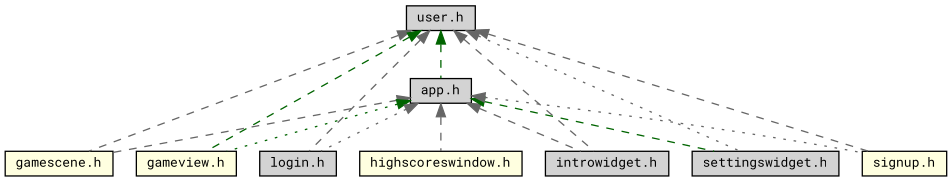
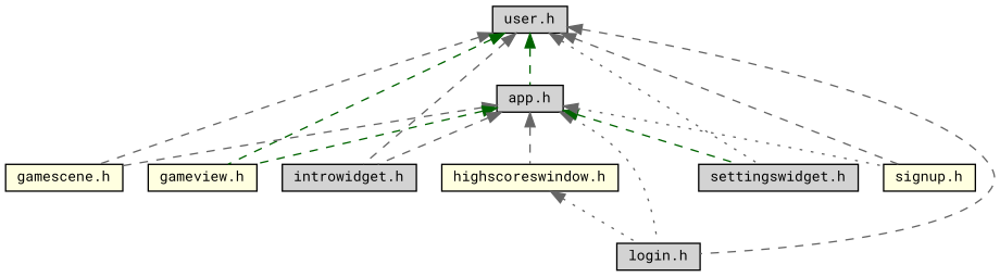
  digraph {
    fontname="Roboto Mono"
    node [color=black fillcolor=lightgrey fontname="Roboto Mono" fontsize=10 shape=record style=filled]
    edge [color=gray40 dir=back fontname="Roboto Mono" fontsize=10 labelfontname=Helvetica labelfontsize=10 style=dashed]
    n1 [fontcolor=black height=0.2 label="user.h" width=0.4]
    n2 [height=0.2 label="app.h" width=0.4]
    n3 [fillcolor=lightyellow height=0.2 label="gamescene.h" width=0.4]
    n4 [fillcolor=lightyellow height=0.2 label="gameview.h" width=0.4]
    n5 [height=0.2 label="login.h" width=0.4]
    n6 [height=0.2 label="introwidget.h" width=0.4]
    n7 [height=0.2 label="settingswidget.h" width=0.4]
    n8 [fillcolor=lightyellow height=0.2 label="signup.h" width=0.4]
    n9 [fillcolor=lightyellow height=0.2 label="highscoreswindow.h" width=0.4]
    n1 -> n2 [color=darkgreen]
    n1 -> n3
    n1 -> n4 [color=darkgreen]
    n1 -> n5
    n1 -> n6
    n1 -> n7 [style=dotted]
    n1 -> n8
    n2 -> n3
-   n2 -> n4 [color=darkgreen style=dotted]
+   n2 -> n4 [color=darkgreen]
    n2 -> n5 [style=dotted]
    n2 -> n6
    n2 -> n7 [color=darkgreen]
    n2 -> n8 [style=dotted]
    n2 -> n9
+   n9 -> n5 [style=dotted]
  }
